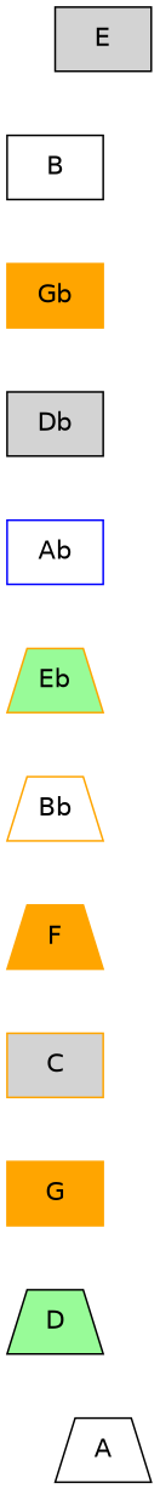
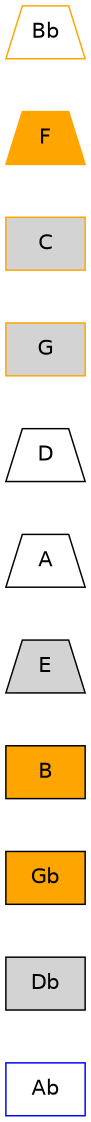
  graph {
    mindist=.1
    node [fillcolor=lightgrey fontname=Helvetica margin=0 shape=trapezium style=filled color=orange]
    edge [style=invis]
-   E [shape=box color=""]
-   B [fillcolor=white shape=box color=""]
-   Gb [fillcolor=orange shape=box]
+   E [color=""]
+   B [fillcolor=orange shape=box color=""]
+   Gb [color=black fillcolor=orange shape=box]
    Db [shape=box color=""]
    Ab [color=blue fillcolor=white shape=box]
-   Eb [fillcolor=palegreen]
    Bb [fillcolor=white]
    F [fillcolor=orange]
    C [shape=box]
-   G [fillcolor=orange shape=box]
-   D [fillcolor=palegreen color=""]
+   G [shape=box]
+   D [fillcolor=white color=""]
    A [fillcolor=white color=""]
    subgraph sub_1 {
      E
      B
      Gb
      Db
      Ab
-     Eb
      Bb
      F
      C
      G
      D
      A
    }
    E -- B
    B -- Gb
    Gb -- Db
    Db -- Ab
-   Ab -- Eb
-   Eb -- Bb
    Bb -- F
    F -- C
    C -- G
    G -- D
    D -- A
    A -- E
  }
